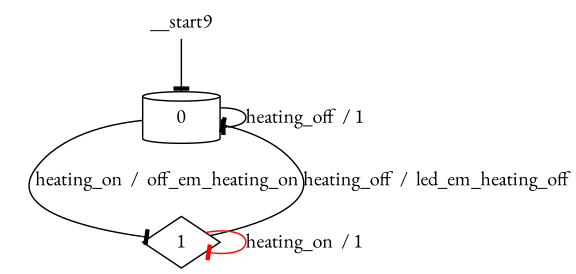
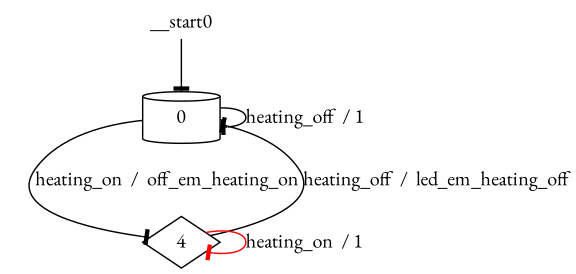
  digraph {
    fontname="EB Garamond"
    node [color=black fontname="EB Garamond"]
    edge [arrowhead=tee color=black fontname="EB Garamond"]
    n1 [label=0 shape=cylinder]
-   n2 [label=1 shape=diamond]
-   __start0 [color=purple height=0 shape=none width=0 label=__start9]
+   n2 [label=4 shape=diamond]
+   __start0 [color=purple height=0 shape=none width=0]
    n1 -> n1 [label="heating_off  / 1"]
    n1 -> n2 [label="heating_on  /  off_em_heating_on"]
    n2 -> n1 [label="heating_off  /  led_em_heating_off"]
    n2 -> n2 [color=red label="heating_on  / 1"]
    __start0 -> n1
  }
